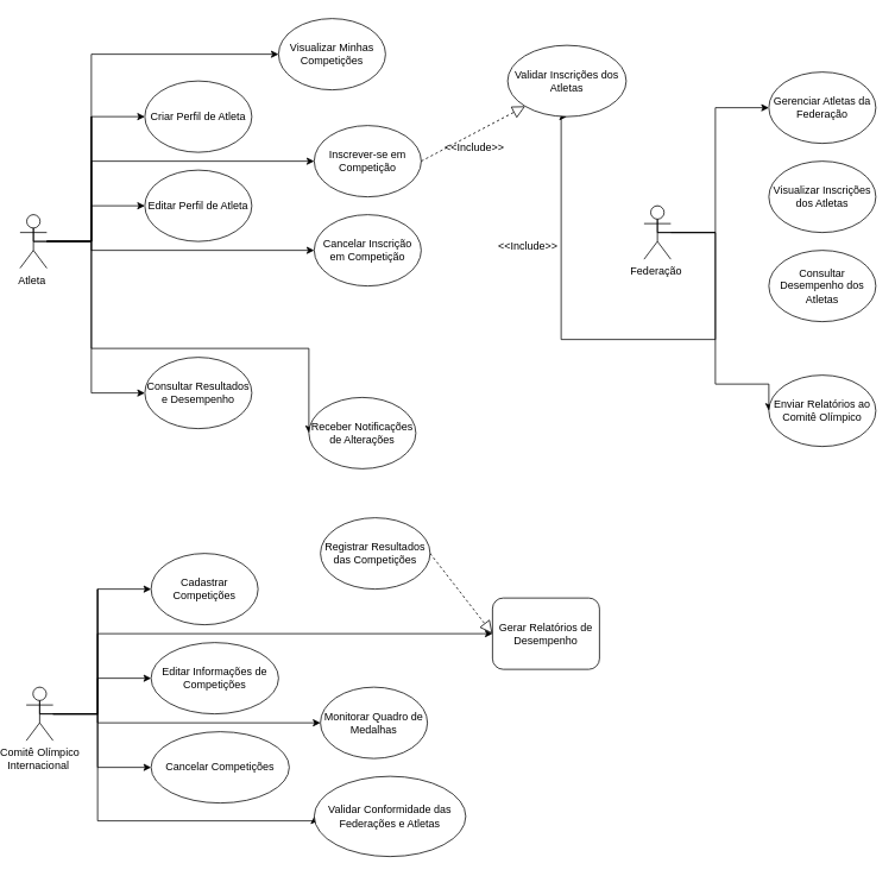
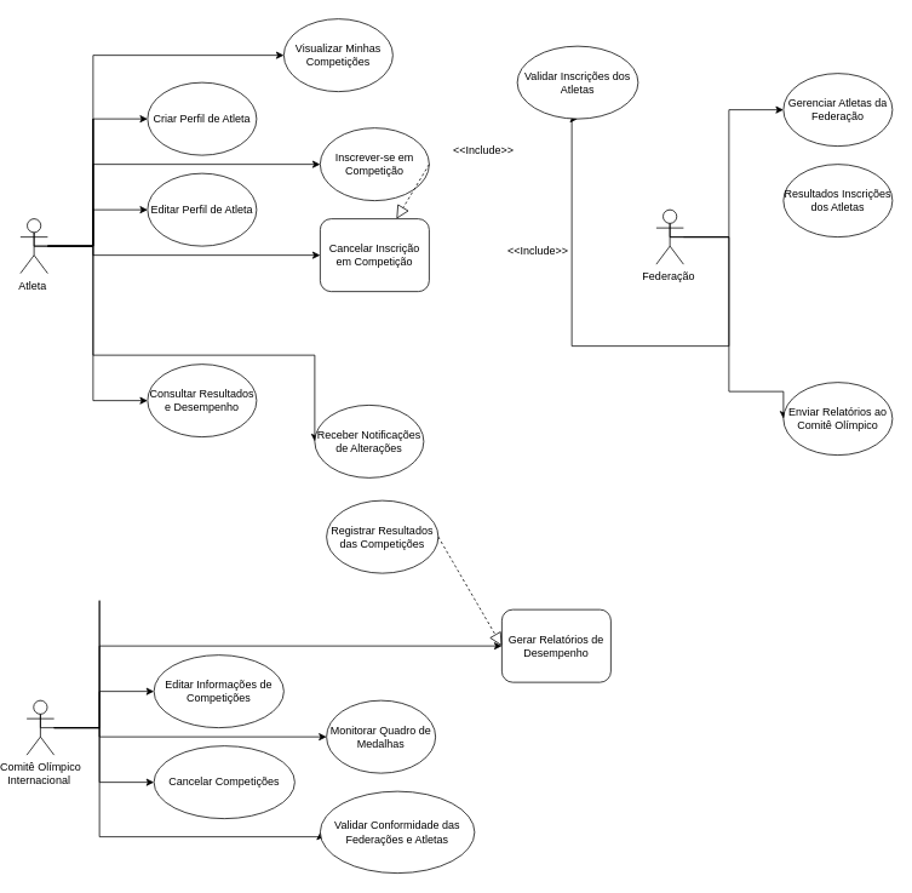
  <mxCell id="0" />
  <mxCell id="1" parent="0" />
  <mxCell id="2" style="edgeStyle=orthogonalEdgeStyle;rounded=0;orthogonalLoop=1;jettySize=auto;html=1;entryX=0;entryY=0.5;entryDx=0;entryDy=0;" edge="1" parent="1" source="9" target="11"><mxGeometry relative="1" as="geometry"><Array as="points"><mxPoint x="100" y="270" /><mxPoint x="100" y="230" /></Array></mxGeometry></mxCell>
  <mxCell id="3" style="edgeStyle=orthogonalEdgeStyle;rounded=0;orthogonalLoop=1;jettySize=auto;html=1;" edge="1" parent="1" source="9" target="14"><mxGeometry relative="1" as="geometry"><Array as="points"><mxPoint x="100" y="270" /><mxPoint x="100" y="60" /></Array></mxGeometry></mxCell>
  <mxCell id="4" style="edgeStyle=orthogonalEdgeStyle;rounded=0;orthogonalLoop=1;jettySize=auto;html=1;entryX=0;entryY=0.5;entryDx=0;entryDy=0;" edge="1" parent="1" source="9" target="12"><mxGeometry relative="1" as="geometry"><Array as="points"><mxPoint x="100" y="270" /><mxPoint x="100" y="180" /></Array></mxGeometry></mxCell>
  <mxCell id="5" style="edgeStyle=orthogonalEdgeStyle;rounded=0;orthogonalLoop=1;jettySize=auto;html=1;entryX=0;entryY=0.5;entryDx=0;entryDy=0;" edge="1" parent="1" source="9" target="13"><mxGeometry relative="1" as="geometry"><Array as="points"><mxPoint x="100" y="130" /><mxPoint x="100" y="280" /><mxPoint x="330" y="280" /></Array></mxGeometry></mxCell>
  <mxCell id="6" style="edgeStyle=orthogonalEdgeStyle;rounded=0;orthogonalLoop=1;jettySize=auto;html=1;entryX=0;entryY=0.5;entryDx=0;entryDy=0;" edge="1" parent="1" source="9" target="16"><mxGeometry relative="1" as="geometry"><Array as="points"><mxPoint x="100" y="270" /><mxPoint x="100" y="440" /></Array></mxGeometry></mxCell>
  <mxCell id="7" style="edgeStyle=orthogonalEdgeStyle;rounded=0;orthogonalLoop=1;jettySize=auto;html=1;entryX=0;entryY=0.5;entryDx=0;entryDy=0;exitX=0.5;exitY=0;exitDx=0;exitDy=0;exitPerimeter=0;" edge="1" parent="1" source="9" target="15"><mxGeometry relative="1" as="geometry"><mxPoint x="80" y="290" as="sourcePoint" /><Array as="points"><mxPoint x="35" y="270" /><mxPoint x="100" y="270" /><mxPoint x="100" y="390" /></Array></mxGeometry></mxCell>
  <mxCell id="8" style="edgeStyle=orthogonalEdgeStyle;rounded=0;orthogonalLoop=1;jettySize=auto;html=1;entryX=0;entryY=0.5;entryDx=0;entryDy=0;exitX=0.5;exitY=0.5;exitDx=0;exitDy=0;exitPerimeter=0;" edge="1" parent="1" source="9" target="10"><mxGeometry relative="1" as="geometry"><Array as="points"><mxPoint x="100" y="270" /><mxPoint x="100" y="130" /></Array></mxGeometry></mxCell>
  <mxCell id="9" value="Atleta&amp;nbsp;" style="shape=umlActor;verticalLabelPosition=bottom;verticalAlign=top;html=1;outlineConnect=0;" vertex="1" parent="1"><mxGeometry x="20" y="240" width="30" height="60" as="geometry" /></mxCell>
  <mxCell id="10" value="Criar Perfil de Atleta" style="ellipse;whiteSpace=wrap;html=1;" vertex="1" parent="1"><mxGeometry x="160" y="90" width="120" height="80" as="geometry" /></mxCell>
  <mxCell id="11" value="Editar Perfil de Atleta" style="ellipse;whiteSpace=wrap;html=1;" vertex="1" parent="1"><mxGeometry x="160" y="190" width="120" height="80" as="geometry" /></mxCell>
  <mxCell id="12" value="Inscrever-se em Competição" style="ellipse;whiteSpace=wrap;html=1;" vertex="1" parent="1"><mxGeometry x="350" y="140" width="120" height="80" as="geometry" /></mxCell>
- <mxCell id="13" value="Cancelar Inscrição em Competição" style="ellipse;whiteSpace=wrap;html=1;" vertex="1" parent="1"><mxGeometry x="350" y="240" width="120" height="80" as="geometry" /></mxCell>
+ <mxCell id="13" value="Cancelar Inscrição em Competição" style="whiteSpace=wrap;html=1;rounded=1;" vertex="1" parent="1"><mxGeometry x="350" y="240" width="120" height="80" as="geometry" /></mxCell>
  <mxCell id="14" value="Visualizar Minhas Competições" style="ellipse;whiteSpace=wrap;html=1;" vertex="1" parent="1"><mxGeometry x="310" y="20" width="120" height="80" as="geometry" /></mxCell>
  <mxCell id="15" value="Receber Notificações de Alterações" style="ellipse;whiteSpace=wrap;html=1;" vertex="1" parent="1"><mxGeometry x="344" y="445" width="120" height="80" as="geometry" /></mxCell>
  <mxCell id="16" value="Consultar Resultados e Desempenho" style="ellipse;whiteSpace=wrap;html=1;" vertex="1" parent="1"><mxGeometry x="160" y="400" width="120" height="80" as="geometry" /></mxCell>
  <mxCell id="17" style="edgeStyle=orthogonalEdgeStyle;rounded=0;orthogonalLoop=1;jettySize=auto;html=1;entryX=0;entryY=0.5;entryDx=0;entryDy=0;" edge="1" parent="1" source="20" target="25"><mxGeometry relative="1" as="geometry"><Array as="points"><mxPoint x="800" y="260" /><mxPoint x="800" y="430" /></Array></mxGeometry></mxCell>
  <mxCell id="18" style="edgeStyle=orthogonalEdgeStyle;rounded=0;orthogonalLoop=1;jettySize=auto;html=1;entryX=0.5;entryY=1;entryDx=0;entryDy=0;exitX=0.5;exitY=0;exitDx=0;exitDy=0;exitPerimeter=0;" edge="1" parent="1" source="20" target="24"><mxGeometry relative="1" as="geometry"><mxPoint x="780" y="280" as="sourcePoint" /><Array as="points"><mxPoint x="735" y="260" /><mxPoint x="800" y="260" /><mxPoint x="800" y="380" /><mxPoint x="627" y="380" /></Array></mxGeometry></mxCell>
  <mxCell id="19" style="edgeStyle=orthogonalEdgeStyle;rounded=0;orthogonalLoop=1;jettySize=auto;html=1;entryX=0;entryY=0.5;entryDx=0;entryDy=0;exitX=0.5;exitY=0.5;exitDx=0;exitDy=0;exitPerimeter=0;" edge="1" parent="1" source="20" target="21"><mxGeometry relative="1" as="geometry"><Array as="points"><mxPoint x="800" y="260" /><mxPoint x="800" y="120" /></Array></mxGeometry></mxCell>
  <mxCell id="20" value="Federação&amp;nbsp;" style="shape=umlActor;verticalLabelPosition=bottom;verticalAlign=top;html=1;outlineConnect=0;" vertex="1" parent="1"><mxGeometry x="720" y="230" width="30" height="60" as="geometry" /></mxCell>
  <mxCell id="21" value="Gerenciar Atletas da Federação" style="ellipse;whiteSpace=wrap;html=1;" vertex="1" parent="1"><mxGeometry x="860" y="80" width="120" height="80" as="geometry" /></mxCell>
- <mxCell id="22" value="Visualizar Inscrições dos Atletas" style="ellipse;whiteSpace=wrap;html=1;" vertex="1" parent="1"><mxGeometry x="860" y="180" width="120" height="80" as="geometry" /></mxCell>
- <mxCell id="23" value="Consultar Desempenho dos Atletas" style="ellipse;whiteSpace=wrap;html=1;" vertex="1" parent="1"><mxGeometry x="860" y="280" width="120" height="80" as="geometry" /></mxCell>
+ <mxCell id="22" value="Resultados Inscrições dos Atletas" style="ellipse;whiteSpace=wrap;html=1;" vertex="1" parent="1"><mxGeometry x="860" y="180" width="120" height="80" as="geometry" /></mxCell>
  <mxCell id="24" value="Validar Inscrições dos Atletas" style="ellipse;whiteSpace=wrap;html=1;" vertex="1" parent="1"><mxGeometry x="567" y="50" width="133" height="80" as="geometry" /></mxCell>
  <mxCell id="25" value="Enviar Relatórios ao Comitê Olímpico" style="ellipse;whiteSpace=wrap;html=1;" vertex="1" parent="1"><mxGeometry x="860" y="420" width="120" height="80" as="geometry" /></mxCell>
- <mxCell id="26" value="" style="endArrow=block;dashed=1;endFill=0;endSize=12;html=1;rounded=0;exitX=1;exitY=0.5;exitDx=0;exitDy=0;entryX=0;entryY=1;entryDx=0;entryDy=0;" edge="1" parent="1" source="12" target="24"><mxGeometry width="160" relative="1" as="geometry"><mxPoint x="490" y="200" as="sourcePoint" /><mxPoint x="650" y="200" as="targetPoint" /></mxGeometry></mxCell>
+ <mxCell id="26" value="" style="endArrow=block;dashed=1;endFill=0;endSize=12;html=1;rounded=0;exitX=1;exitY=0.5;exitDx=0;exitDy=0;" edge="1" parent="1" source="12" target="13"><mxGeometry width="160" relative="1" as="geometry"><mxPoint x="490" y="200" as="sourcePoint" /><mxPoint x="650" y="200" as="targetPoint" /></mxGeometry></mxCell>
  <mxCell id="27" value="&amp;lt;&amp;lt;Include&amp;gt;&amp;gt;" style="text;html=1;whiteSpace=wrap;strokeColor=none;fillColor=none;align=center;verticalAlign=middle;rounded=0;" vertex="1" parent="1"><mxGeometry x="500" y="150" width="60" height="30" as="geometry" /></mxCell>
  <mxCell id="28" style="edgeStyle=orthogonalEdgeStyle;rounded=0;orthogonalLoop=1;jettySize=auto;html=1;entryX=0;entryY=0.5;entryDx=0;entryDy=0;" edge="1" parent="1" source="34" target="36"><mxGeometry relative="1" as="geometry"><Array as="points"><mxPoint x="107" y="800" /><mxPoint x="107" y="760" /></Array></mxGeometry></mxCell>
  <mxCell id="29" style="edgeStyle=orthogonalEdgeStyle;rounded=0;orthogonalLoop=1;jettySize=auto;html=1;entryX=0;entryY=0.5;entryDx=0;entryDy=0;" edge="1" parent="1" source="34" target="38"><mxGeometry relative="1" as="geometry"><Array as="points"><mxPoint x="107" y="800" /><mxPoint x="107" y="710" /><mxPoint x="540" y="710" /></Array><mxPoint x="630" y="660" as="targetPoint" /></mxGeometry></mxCell>
  <mxCell id="30" style="edgeStyle=orthogonalEdgeStyle;rounded=0;orthogonalLoop=1;jettySize=auto;html=1;entryX=0;entryY=0.5;entryDx=0;entryDy=0;" edge="1" parent="1" source="34" target="39"><mxGeometry relative="1" as="geometry"><Array as="points"><mxPoint x="107" y="660" /><mxPoint x="107" y="810" /><mxPoint x="337" y="810" /></Array></mxGeometry></mxCell>
  <mxCell id="31" style="edgeStyle=orthogonalEdgeStyle;rounded=0;orthogonalLoop=1;jettySize=auto;html=1;entryX=0;entryY=0.5;entryDx=0;entryDy=0;" edge="1" parent="1" source="34" target="37"><mxGeometry relative="1" as="geometry"><Array as="points"><mxPoint x="107" y="800" /><mxPoint x="107" y="860" /></Array></mxGeometry></mxCell>
  <mxCell id="32" style="edgeStyle=orthogonalEdgeStyle;rounded=0;orthogonalLoop=1;jettySize=auto;html=1;entryX=0;entryY=0.5;entryDx=0;entryDy=0;exitX=0.5;exitY=0;exitDx=0;exitDy=0;exitPerimeter=0;" edge="1" parent="1" source="34" target="41"><mxGeometry relative="1" as="geometry"><mxPoint x="87" y="820" as="sourcePoint" /><Array as="points"><mxPoint x="42" y="800" /><mxPoint x="107" y="800" /><mxPoint x="107" y="920" /></Array></mxGeometry></mxCell>
- <mxCell id="33" style="edgeStyle=orthogonalEdgeStyle;rounded=0;orthogonalLoop=1;jettySize=auto;html=1;entryX=0;entryY=0.5;entryDx=0;entryDy=0;exitX=0.5;exitY=0.5;exitDx=0;exitDy=0;exitPerimeter=0;" edge="1" parent="1" source="34" target="35"><mxGeometry relative="1" as="geometry"><Array as="points"><mxPoint x="107" y="800" /><mxPoint x="107" y="660" /></Array></mxGeometry></mxCell>
  <mxCell id="34" value="Comitê Olímpico &lt;br&gt;Internacional&amp;nbsp;" style="shape=umlActor;verticalLabelPosition=bottom;verticalAlign=top;html=1;outlineConnect=0;" vertex="1" parent="1"><mxGeometry x="27" y="770" width="30" height="60" as="geometry" /></mxCell>
- <mxCell id="35" value="Cadastrar Competições" style="ellipse;whiteSpace=wrap;html=1;" vertex="1" parent="1"><mxGeometry x="167" y="620" width="120" height="80" as="geometry" /></mxCell>
  <mxCell id="36" value="Editar Informações de Competições" style="ellipse;whiteSpace=wrap;html=1;" vertex="1" parent="1"><mxGeometry x="167" y="720" width="143" height="80" as="geometry" /></mxCell>
  <mxCell id="37" value="Cancelar Competições" style="ellipse;whiteSpace=wrap;html=1;" vertex="1" parent="1"><mxGeometry x="167" y="820" width="155" height="80" as="geometry" /></mxCell>
  <mxCell id="38" value="Gerar Relatórios de Desempenho" style="whiteSpace=wrap;html=1;rounded=1;" vertex="1" parent="1"><mxGeometry x="550" y="670" width="120" height="80" as="geometry" /></mxCell>
  <mxCell id="39" value="Monitorar Quadro de Medalhas" style="ellipse;whiteSpace=wrap;html=1;" vertex="1" parent="1"><mxGeometry x="357" y="770" width="120" height="80" as="geometry" /></mxCell>
- <mxCell id="40" value="Registrar Resultados das Competições" style="ellipse;whiteSpace=wrap;html=1;" vertex="1" parent="1"><mxGeometry x="357" y="580" width="123" height="80" as="geometry" /></mxCell>
+ <mxCell id="40" value="Registrar Resultados das Competições" style="ellipse;whiteSpace=wrap;html=1;" vertex="1" parent="1"><mxGeometry x="357" y="550" width="123" height="80" as="geometry" /></mxCell>
  <mxCell id="41" value="Validar Conformidade das Federações e Atletas" style="ellipse;whiteSpace=wrap;html=1;" vertex="1" parent="1"><mxGeometry x="350" y="870" width="170" height="90" as="geometry" /></mxCell>
  <mxCell id="42" value="&amp;lt;&amp;lt;Include&amp;gt;&amp;gt;" style="text;html=1;whiteSpace=wrap;strokeColor=none;fillColor=none;align=center;verticalAlign=middle;rounded=0;" vertex="1" parent="1"><mxGeometry x="560" y="260" width="60" height="30" as="geometry" /></mxCell>
  <mxCell id="43" value="" style="endArrow=block;dashed=1;endFill=0;endSize=12;html=1;rounded=0;exitX=1;exitY=0.5;exitDx=0;exitDy=0;entryX=0;entryY=0.5;entryDx=0;entryDy=0;" edge="1" parent="1" source="40" target="38"><mxGeometry width="160" relative="1" as="geometry"><mxPoint x="490" y="720" as="sourcePoint" /><mxPoint x="607" y="658" as="targetPoint" /></mxGeometry></mxCell>
